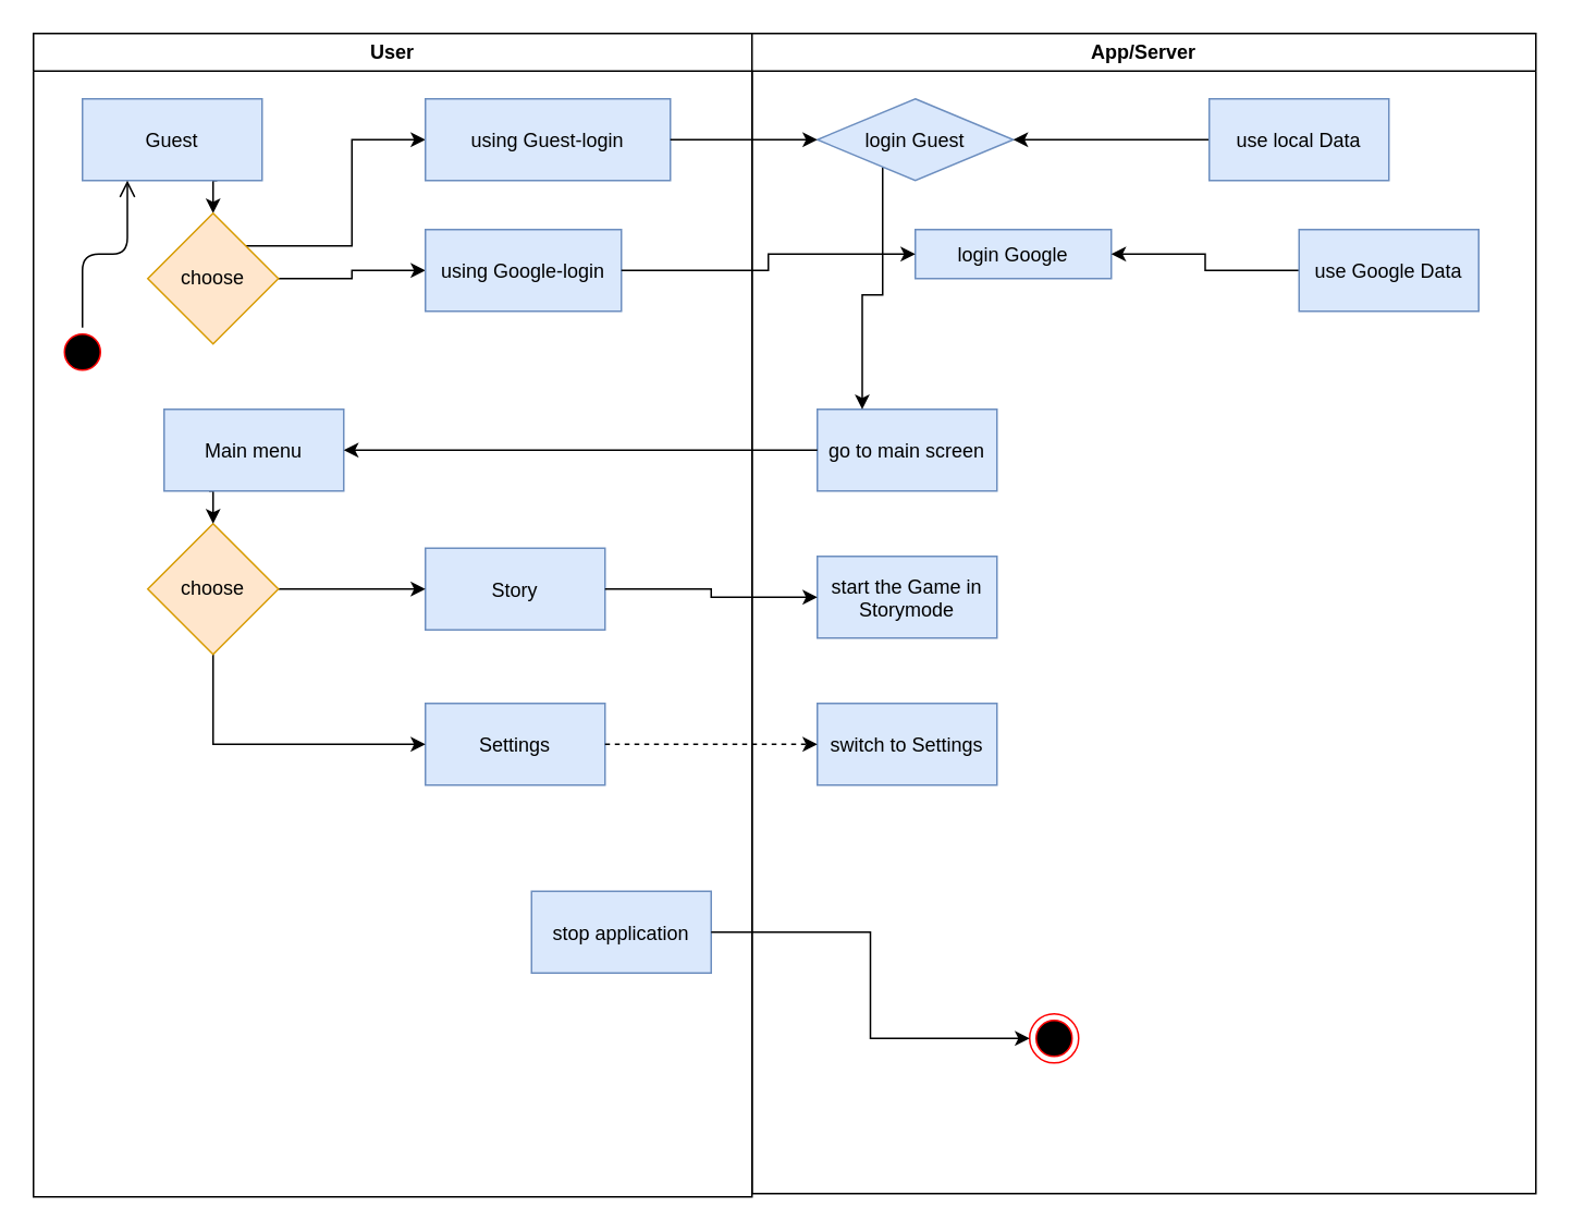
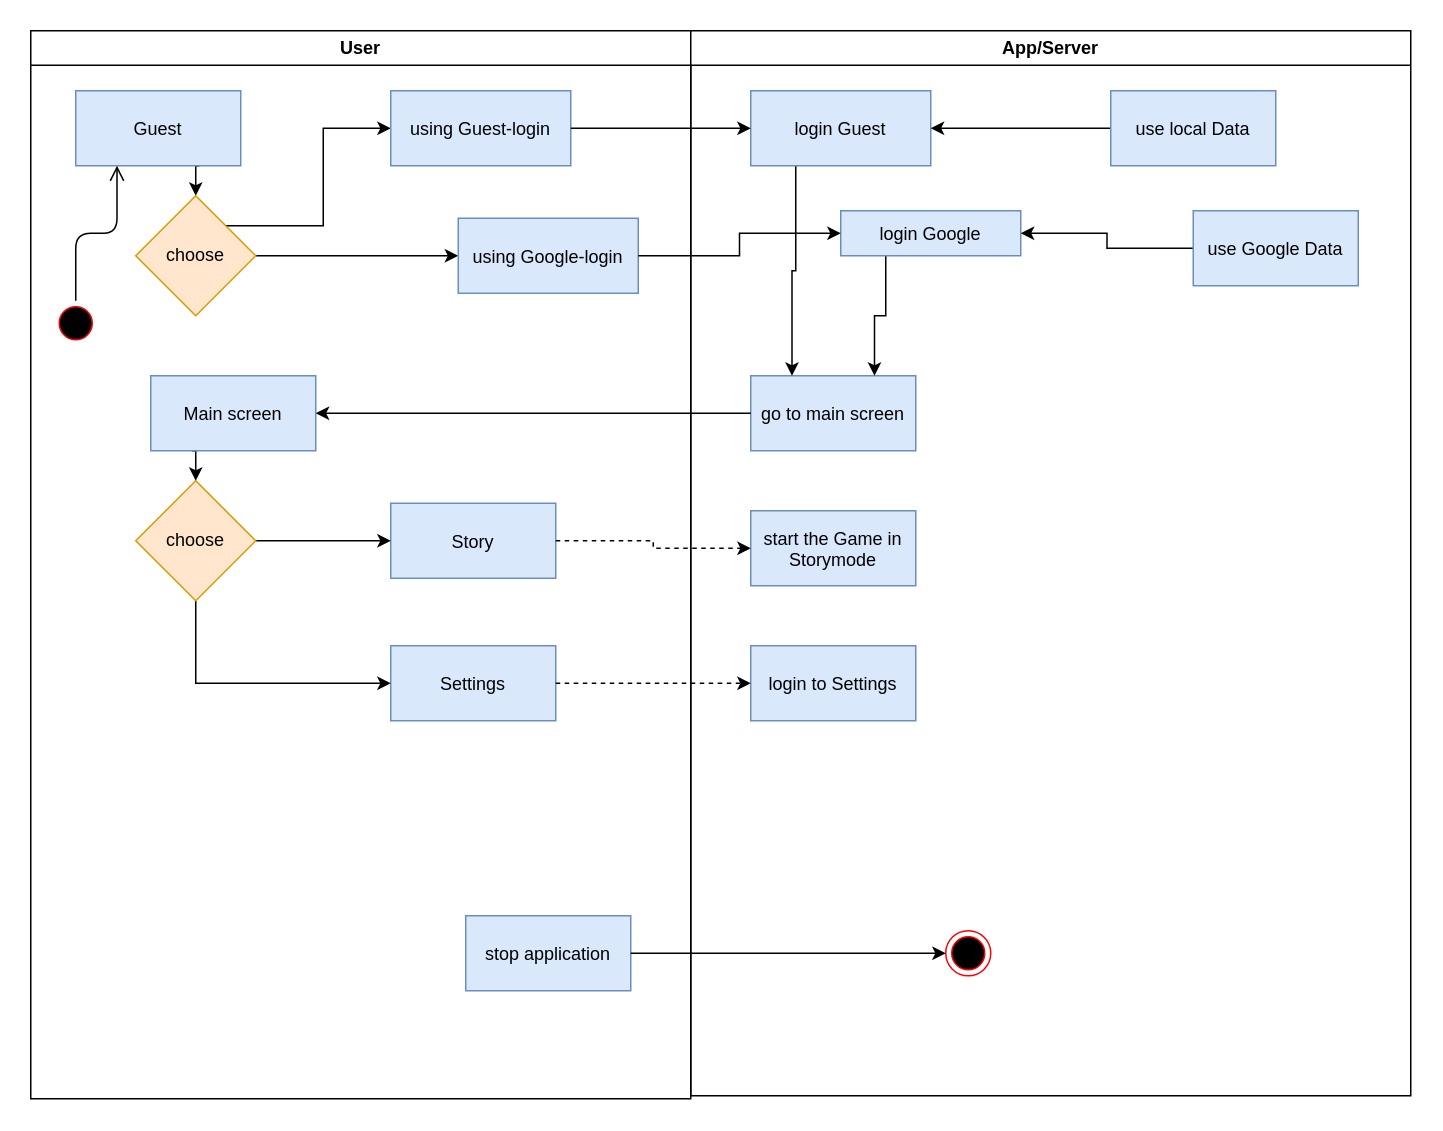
  <mxCell id="0" />
  <mxCell id="1" parent="0" />
  <mxCell id="2" value="User" style="swimlane;whiteSpace=wrap;startSize=23;" parent="1" vertex="1"><mxGeometry x="20" y="20" width="440" height="712" as="geometry" /></mxCell>
  <mxCell id="3" style="edgeStyle=orthogonalEdgeStyle;rounded=0;orthogonalLoop=1;jettySize=auto;html=1;exitX=0.75;exitY=1;exitDx=0;exitDy=0;entryX=0.5;entryY=0;entryDx=0;entryDy=0;" parent="2" source="4" target="14" edge="1"><mxGeometry relative="1" as="geometry" /></mxCell>
  <mxCell id="4" value="Guest" style="fillColor=#dae8fc;strokeColor=#6c8ebf;" parent="2" vertex="1"><mxGeometry x="30" y="40" width="110" height="50" as="geometry" /></mxCell>
  <mxCell id="5" value="Settings" style="fillColor=#dae8fc;strokeColor=#6c8ebf;" parent="2" vertex="1"><mxGeometry x="240" y="410" width="110" height="50" as="geometry" /></mxCell>
  <mxCell id="6" value="Story" style="fillColor=#dae8fc;strokeColor=#6c8ebf;" parent="2" vertex="1"><mxGeometry x="240" y="315" width="110" height="50" as="geometry" /></mxCell>
  <mxCell id="7" style="edgeStyle=orthogonalEdgeStyle;rounded=0;orthogonalLoop=1;jettySize=auto;html=1;exitX=1;exitY=0.5;exitDx=0;exitDy=0;entryX=0;entryY=0.5;entryDx=0;entryDy=0;" parent="2" source="9" target="6" edge="1"><mxGeometry relative="1" as="geometry" /></mxCell>
  <mxCell id="8" style="edgeStyle=orthogonalEdgeStyle;rounded=0;orthogonalLoop=1;jettySize=auto;html=1;exitX=0.5;exitY=1;exitDx=0;exitDy=0;entryX=0;entryY=0.5;entryDx=0;entryDy=0;" parent="2" source="9" target="5" edge="1"><mxGeometry relative="1" as="geometry" /></mxCell>
  <mxCell id="9" value="choose" style="rhombus;whiteSpace=wrap;html=1;fillColor=#ffe6cc;strokeColor=#d79b00;" parent="2" vertex="1"><mxGeometry x="70" y="300" width="80" height="80" as="geometry" /></mxCell>
  <mxCell id="10" style="edgeStyle=orthogonalEdgeStyle;rounded=0;orthogonalLoop=1;jettySize=auto;html=1;exitX=0.25;exitY=1;exitDx=0;exitDy=0;entryX=0.5;entryY=0;entryDx=0;entryDy=0;" parent="2" source="11" target="9" edge="1"><mxGeometry relative="1" as="geometry" /></mxCell>
- <mxCell id="11" value="Main menu" style="fillColor=#dae8fc;strokeColor=#6c8ebf;" parent="2" vertex="1"><mxGeometry x="80" y="230" width="110" height="50" as="geometry" /></mxCell>
+ <mxCell id="11" value="Main screen" style="fillColor=#dae8fc;strokeColor=#6c8ebf;" parent="2" vertex="1"><mxGeometry x="80" y="230" width="110" height="50" as="geometry" /></mxCell>
  <mxCell id="12" style="edgeStyle=orthogonalEdgeStyle;rounded=0;orthogonalLoop=1;jettySize=auto;html=1;exitX=1;exitY=0;exitDx=0;exitDy=0;entryX=0;entryY=0.5;entryDx=0;entryDy=0;" parent="2" source="14" target="15" edge="1"><mxGeometry relative="1" as="geometry" /></mxCell>
  <mxCell id="13" style="edgeStyle=orthogonalEdgeStyle;rounded=0;orthogonalLoop=1;jettySize=auto;html=1;exitX=1;exitY=0.5;exitDx=0;exitDy=0;entryX=0;entryY=0.5;entryDx=0;entryDy=0;" parent="2" source="14" target="16" edge="1"><mxGeometry relative="1" as="geometry" /></mxCell>
  <mxCell id="14" value="choose" style="rhombus;whiteSpace=wrap;html=1;fillColor=#ffe6cc;strokeColor=#d79b00;" parent="2" vertex="1"><mxGeometry x="70" y="110" width="80" height="80" as="geometry" /></mxCell>
- <mxCell id="15" value="using Guest-login" style="fillColor=#dae8fc;strokeColor=#6c8ebf;" parent="2" vertex="1"><mxGeometry x="240" y="40" width="150" height="50" as="geometry" /></mxCell>
- <mxCell id="16" value="using Google-login" style="fillColor=#dae8fc;strokeColor=#6c8ebf;" parent="2" vertex="1"><mxGeometry x="240" y="120" width="120" height="50" as="geometry" /></mxCell>
+ <mxCell id="15" value="using Guest-login" style="fillColor=#dae8fc;strokeColor=#6c8ebf;" parent="2" vertex="1"><mxGeometry x="240" y="40" width="120" height="50" as="geometry" /></mxCell>
+ <mxCell id="16" value="using Google-login" style="fillColor=#dae8fc;strokeColor=#6c8ebf;" parent="2" vertex="1"><mxGeometry x="285" y="125" width="120" height="50" as="geometry" /></mxCell>
  <mxCell id="17" value="" style="ellipse;html=1;shape=startState;fillColor=#000000;strokeColor=#ff0000;" parent="2" vertex="1"><mxGeometry x="15" y="180" width="30" height="30" as="geometry" /></mxCell>
  <mxCell id="18" value="" style="edgeStyle=orthogonalEdgeStyle;html=1;verticalAlign=bottom;endArrow=open;endSize=8;strokeColor=#000000;entryX=0.25;entryY=1;entryDx=0;entryDy=0;" parent="2" source="17" target="4" edge="1"><mxGeometry relative="1" as="geometry"><mxPoint x="43" y="110" as="targetPoint" /></mxGeometry></mxCell>
- <mxCell id="19" value="stop application" style="fillColor=#dae8fc;strokeColor=#6c8ebf;" parent="2" vertex="1"><mxGeometry x="305" y="525" width="110" height="50" as="geometry" /></mxCell>
+ <mxCell id="19" value="stop application" style="fillColor=#dae8fc;strokeColor=#6c8ebf;" parent="2" vertex="1"><mxGeometry x="290" y="590" width="110" height="50" as="geometry" /></mxCell>
  <mxCell id="20" value="App/Server" style="swimlane;whiteSpace=wrap" parent="1" vertex="1"><mxGeometry x="460" y="20" width="480" height="710" as="geometry" /></mxCell>
  <mxCell id="21" value="go to main screen" style="fillColor=#dae8fc;strokeColor=#6c8ebf;" parent="20" vertex="1"><mxGeometry x="40" y="230" width="110" height="50" as="geometry" /></mxCell>
  <mxCell id="22" value="start the Game in &#10;Storymode" style="fillColor=#dae8fc;strokeColor=#6c8ebf;" parent="20" vertex="1"><mxGeometry x="40" y="320" width="110" height="50" as="geometry" /></mxCell>
  <mxCell id="23" style="edgeStyle=orthogonalEdgeStyle;rounded=0;orthogonalLoop=1;jettySize=auto;html=1;exitX=0.25;exitY=1;exitDx=0;exitDy=0;entryX=0.25;entryY=0;entryDx=0;entryDy=0;" parent="20" source="24" target="21" edge="1"><mxGeometry relative="1" as="geometry" /></mxCell>
- <mxCell id="24" value="login Guest" style="rhombus;fillColor=#dae8fc;strokeColor=#6c8ebf;" parent="20" vertex="1"><mxGeometry x="40" y="40" width="120" height="50" as="geometry" /></mxCell>
+ <mxCell id="24" value="login Guest" style="fillColor=#dae8fc;strokeColor=#6c8ebf;" parent="20" vertex="1"><mxGeometry x="40" y="40" width="120" height="50" as="geometry" /></mxCell>
+ <mxCell id="25" style="edgeStyle=orthogonalEdgeStyle;rounded=0;orthogonalLoop=1;jettySize=auto;html=1;exitX=0.25;exitY=1;exitDx=0;exitDy=0;entryX=0.75;entryY=0;entryDx=0;entryDy=0;" parent="20" source="26" target="21" edge="1"><mxGeometry relative="1" as="geometry" /></mxCell>
  <mxCell id="26" value="login Google" style="fillColor=#dae8fc;strokeColor=#6c8ebf;" parent="20" vertex="1"><mxGeometry x="100" y="120" width="120" height="30" as="geometry" /></mxCell>
  <mxCell id="27" style="edgeStyle=orthogonalEdgeStyle;rounded=0;orthogonalLoop=1;jettySize=auto;html=1;exitX=0;exitY=0.5;exitDx=0;exitDy=0;entryX=1;entryY=0.5;entryDx=0;entryDy=0;" parent="20" source="28" target="26" edge="1"><mxGeometry relative="1" as="geometry" /></mxCell>
  <mxCell id="28" value="use Google Data" style="fillColor=#dae8fc;strokeColor=#6c8ebf;" parent="20" vertex="1"><mxGeometry x="335" y="120" width="110" height="50" as="geometry" /></mxCell>
  <mxCell id="29" style="edgeStyle=orthogonalEdgeStyle;rounded=0;orthogonalLoop=1;jettySize=auto;html=1;exitX=0;exitY=0.5;exitDx=0;exitDy=0;entryX=1;entryY=0.5;entryDx=0;entryDy=0;" parent="20" source="30" target="24" edge="1"><mxGeometry relative="1" as="geometry" /></mxCell>
  <mxCell id="30" value="use local Data" style="fillColor=#dae8fc;strokeColor=#6c8ebf;" parent="20" vertex="1"><mxGeometry x="280" y="40" width="110" height="50" as="geometry" /></mxCell>
- <mxCell id="31" value="switch to Settings" style="fillColor=#dae8fc;strokeColor=#6c8ebf;" parent="20" vertex="1"><mxGeometry x="40" y="410" width="110" height="50" as="geometry" /></mxCell>
+ <mxCell id="31" value="login to Settings" style="fillColor=#dae8fc;strokeColor=#6c8ebf;" parent="20" vertex="1"><mxGeometry x="40" y="410" width="110" height="50" as="geometry" /></mxCell>
  <mxCell id="32" value="" style="ellipse;html=1;shape=endState;fillColor=#000000;strokeColor=#ff0000;" parent="20" vertex="1"><mxGeometry x="170" y="600" width="30" height="30" as="geometry" /></mxCell>
  <mxCell id="33" style="edgeStyle=orthogonalEdgeStyle;rounded=0;orthogonalLoop=1;jettySize=auto;html=1;exitX=1;exitY=0.5;exitDx=0;exitDy=0;entryX=0;entryY=0.5;entryDx=0;entryDy=0;" parent="1" source="15" target="24" edge="1"><mxGeometry relative="1" as="geometry" /></mxCell>
  <mxCell id="34" style="edgeStyle=orthogonalEdgeStyle;rounded=0;orthogonalLoop=1;jettySize=auto;html=1;exitX=1;exitY=0.5;exitDx=0;exitDy=0;entryX=0;entryY=0.5;entryDx=0;entryDy=0;" parent="1" source="16" target="26" edge="1"><mxGeometry relative="1" as="geometry" /></mxCell>
  <mxCell id="35" style="edgeStyle=orthogonalEdgeStyle;rounded=0;orthogonalLoop=1;jettySize=auto;html=1;exitX=0;exitY=0.5;exitDx=0;exitDy=0;entryX=1;entryY=0.5;entryDx=0;entryDy=0;" parent="1" source="21" target="11" edge="1"><mxGeometry relative="1" as="geometry" /></mxCell>
- <mxCell id="36" style="edgeStyle=orthogonalEdgeStyle;rounded=0;orthogonalLoop=1;jettySize=auto;html=1;exitX=1;exitY=0.5;exitDx=0;exitDy=0;entryX=0;entryY=0.5;entryDx=0;entryDy=0;" parent="1" source="6" target="22" edge="1"><mxGeometry relative="1" as="geometry" /></mxCell>
+ <mxCell id="36" style="edgeStyle=orthogonalEdgeStyle;rounded=0;orthogonalLoop=1;jettySize=auto;html=1;exitX=1;exitY=0.5;exitDx=0;exitDy=0;entryX=0;entryY=0.5;entryDx=0;entryDy=0;dashed=1;" parent="1" source="6" target="22" edge="1"><mxGeometry relative="1" as="geometry" /></mxCell>
  <mxCell id="37" style="edgeStyle=orthogonalEdgeStyle;rounded=0;orthogonalLoop=1;jettySize=auto;html=1;exitX=1;exitY=0.5;exitDx=0;exitDy=0;entryX=0;entryY=0.5;entryDx=0;entryDy=0;dashed=1;" parent="1" source="5" target="31" edge="1"><mxGeometry relative="1" as="geometry" /></mxCell>
  <mxCell id="38" style="edgeStyle=orthogonalEdgeStyle;rounded=0;orthogonalLoop=1;jettySize=auto;html=1;exitX=1;exitY=0.5;exitDx=0;exitDy=0;entryX=0;entryY=0.5;entryDx=0;entryDy=0;strokeColor=#000000;" parent="1" source="19" target="32" edge="1"><mxGeometry relative="1" as="geometry" /></mxCell>
